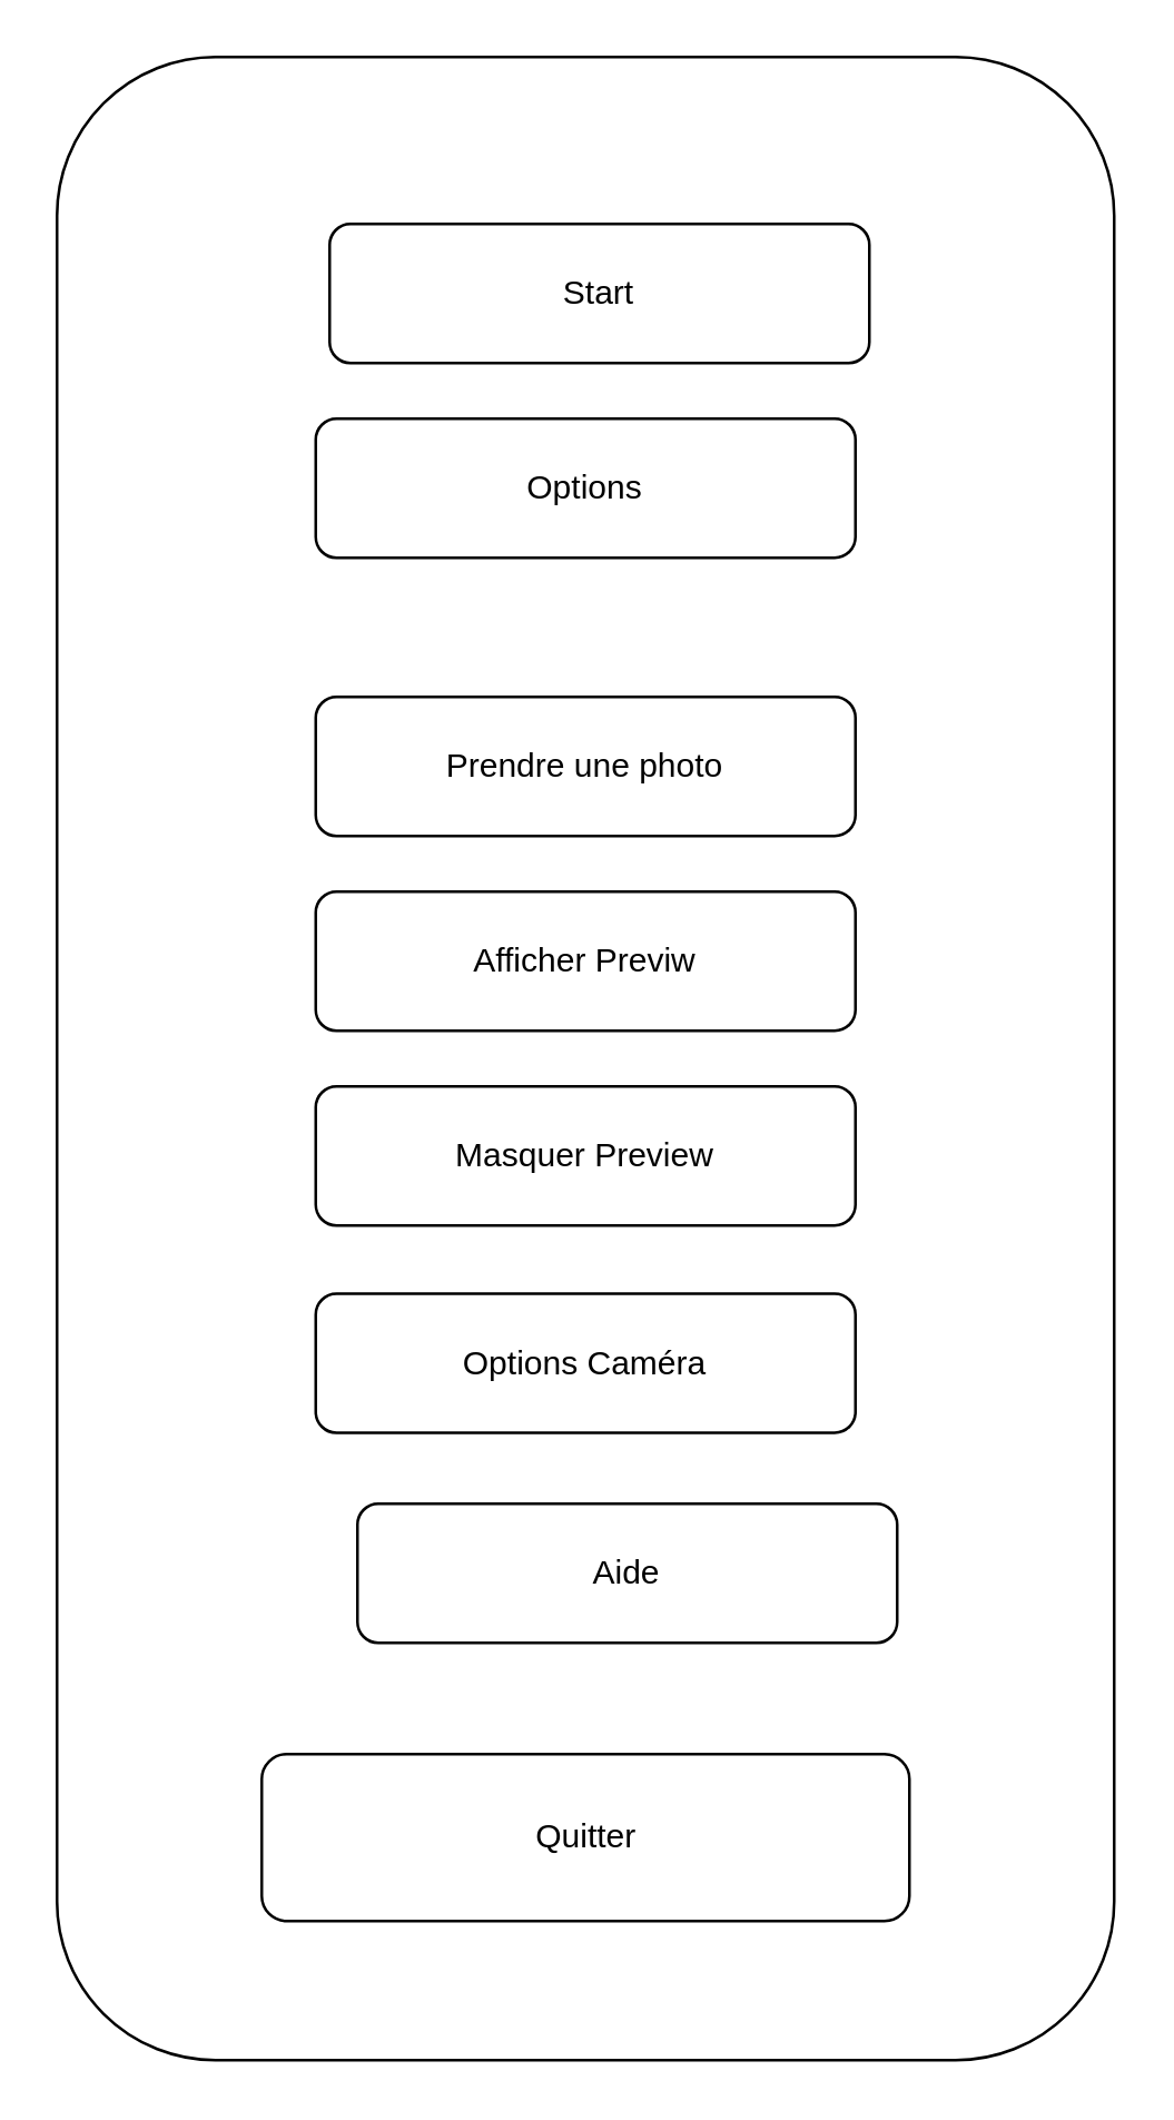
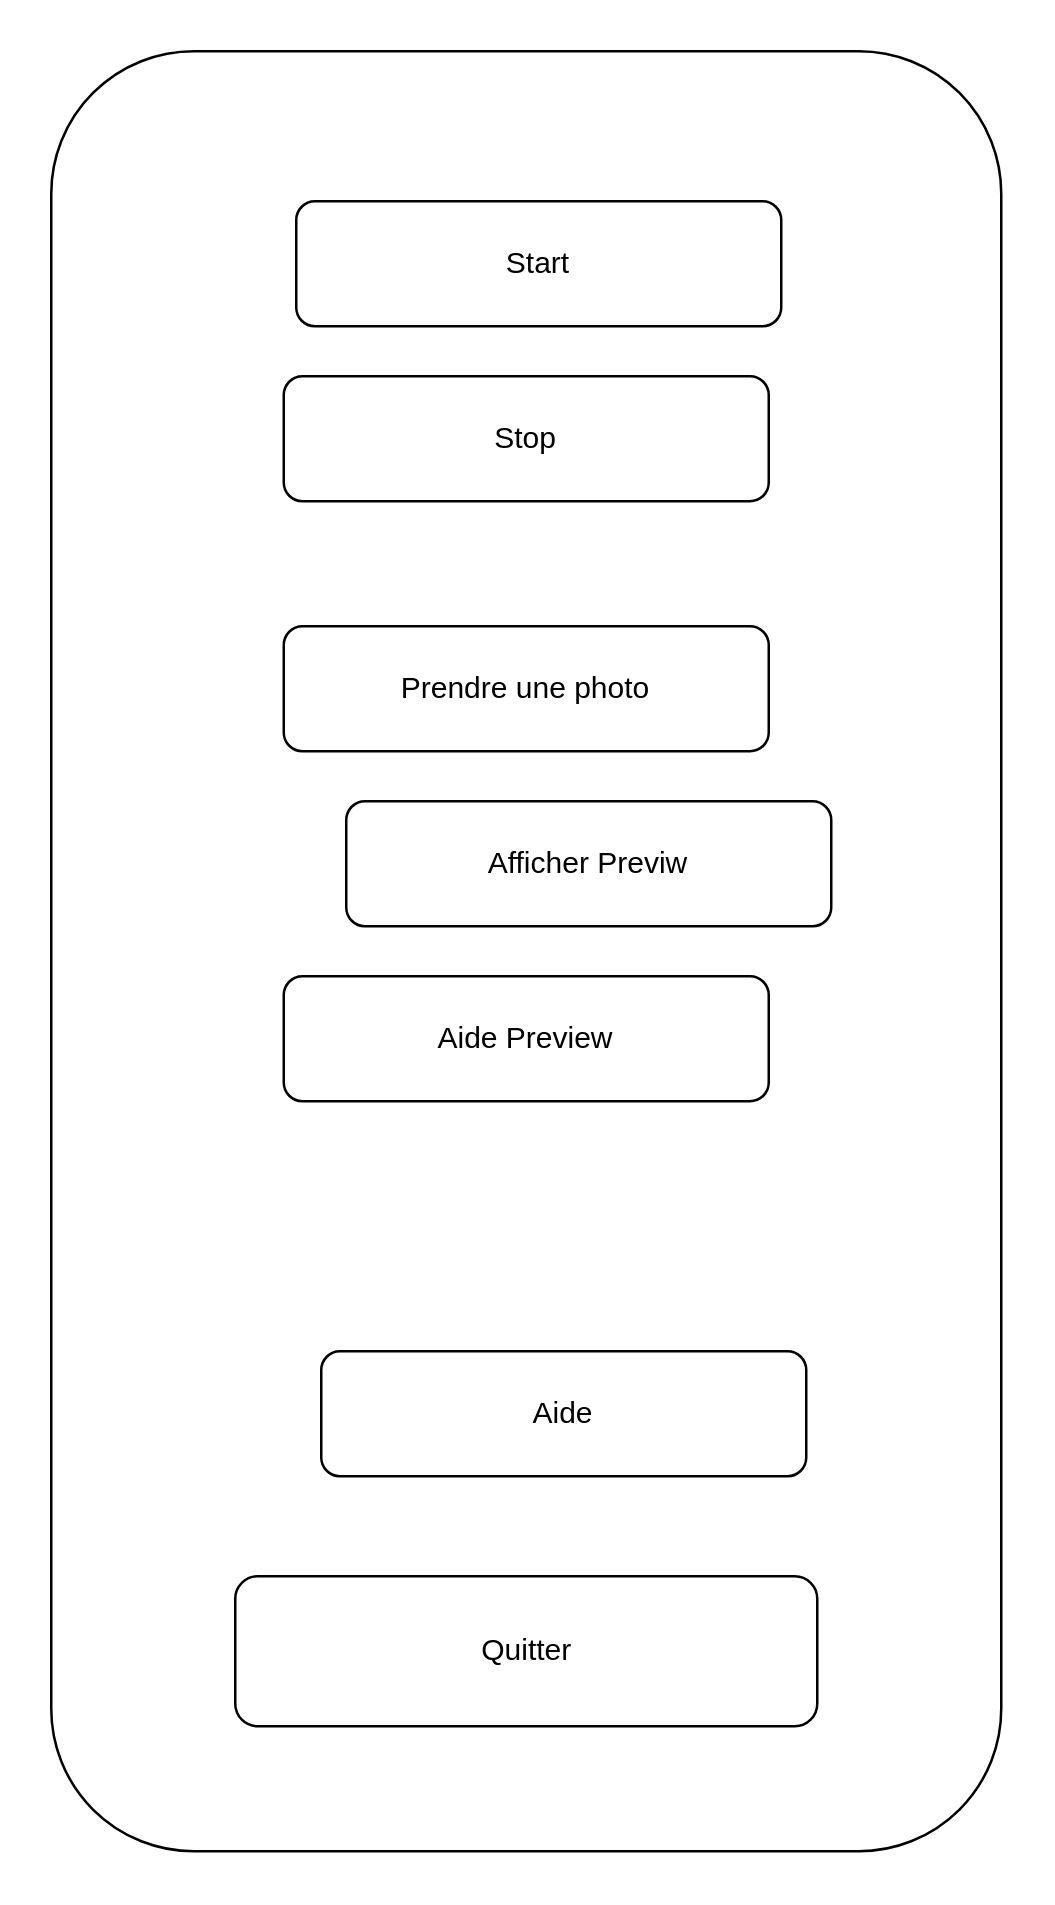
  <mxCell id="0" />
  <mxCell id="1" parent="0" />
  <mxCell id="2" value="" style="rounded=1;whiteSpace=wrap;html=1;" vertex="1" parent="1"><mxGeometry x="20" y="20" width="380" height="720" as="geometry" /></mxCell>
  <mxCell id="3" value="Start" style="rounded=1;whiteSpace=wrap;html=1;" vertex="1" parent="1"><mxGeometry x="118" y="80" width="194" height="50" as="geometry" /></mxCell>
- <mxCell id="4" value="Options" style="rounded=1;whiteSpace=wrap;html=1;" vertex="1" parent="1"><mxGeometry x="113" y="150" width="194" height="50" as="geometry" /></mxCell>
+ <mxCell id="4" value="Stop" style="rounded=1;whiteSpace=wrap;html=1;" vertex="1" parent="1"><mxGeometry x="113" y="150" width="194" height="50" as="geometry" /></mxCell>
  <mxCell id="5" value="Prendre une photo" style="rounded=1;whiteSpace=wrap;html=1;" vertex="1" parent="1"><mxGeometry x="113" y="250" width="194" height="50" as="geometry" /></mxCell>
- <mxCell id="6" value="Afficher Previw" style="rounded=1;whiteSpace=wrap;html=1;" vertex="1" parent="1"><mxGeometry x="113" y="320" width="194" height="50" as="geometry" /></mxCell>
- <mxCell id="7" value="Masquer Preview" style="rounded=1;whiteSpace=wrap;html=1;" vertex="1" parent="1"><mxGeometry x="113" y="390" width="194" height="50" as="geometry" /></mxCell>
- <mxCell id="8" value="Options Caméra" style="rounded=1;whiteSpace=wrap;html=1;" vertex="1" parent="1"><mxGeometry x="113" y="464.5" width="194" height="50" as="geometry" /></mxCell>
+ <mxCell id="6" value="Afficher Previw" style="rounded=1;whiteSpace=wrap;html=1;" vertex="1" parent="1"><mxGeometry x="138" y="320" width="194" height="50" as="geometry" /></mxCell>
+ <mxCell id="7" value="Aide Preview" style="rounded=1;whiteSpace=wrap;html=1;" vertex="1" parent="1"><mxGeometry x="113" y="390" width="194" height="50" as="geometry" /></mxCell>
  <mxCell id="9" value="Aide" style="rounded=1;whiteSpace=wrap;html=1;" vertex="1" parent="1"><mxGeometry x="128" y="540" width="194" height="50" as="geometry" /></mxCell>
  <mxCell id="10" value="Quitter" style="rounded=1;whiteSpace=wrap;html=1;" vertex="1" parent="1"><mxGeometry x="93.6" y="630" width="232.8" height="60" as="geometry" /></mxCell>
